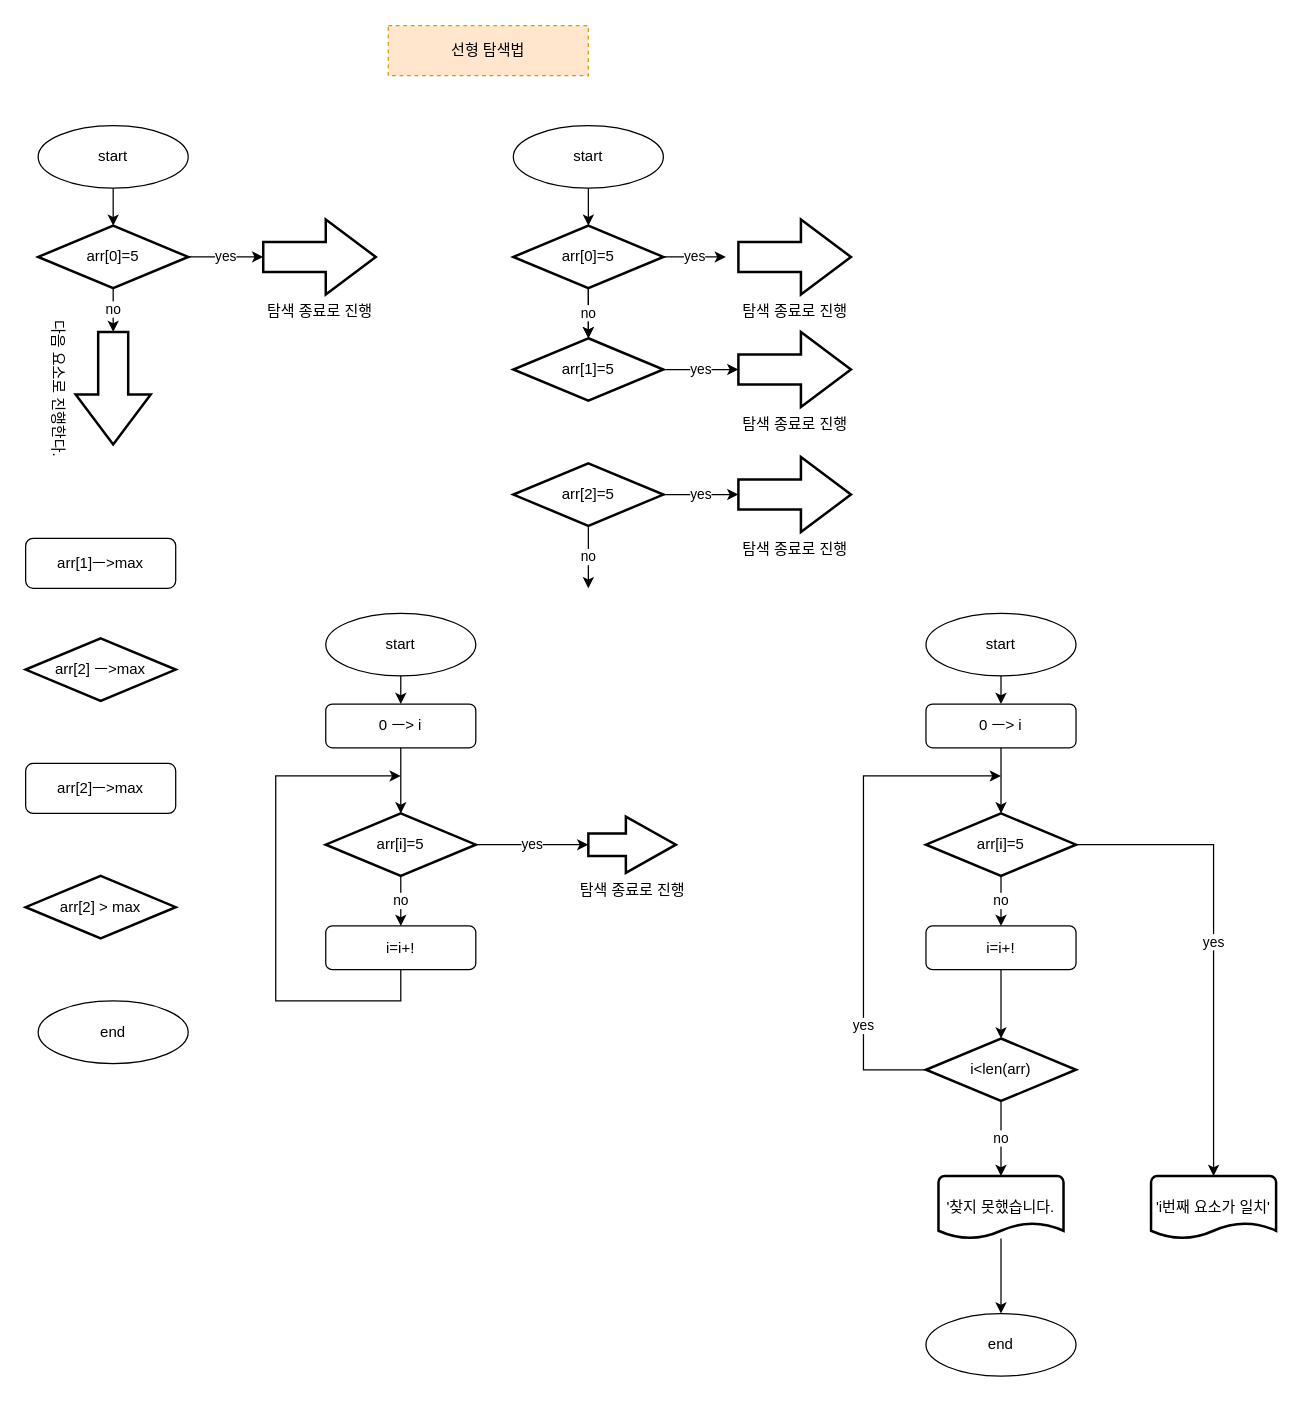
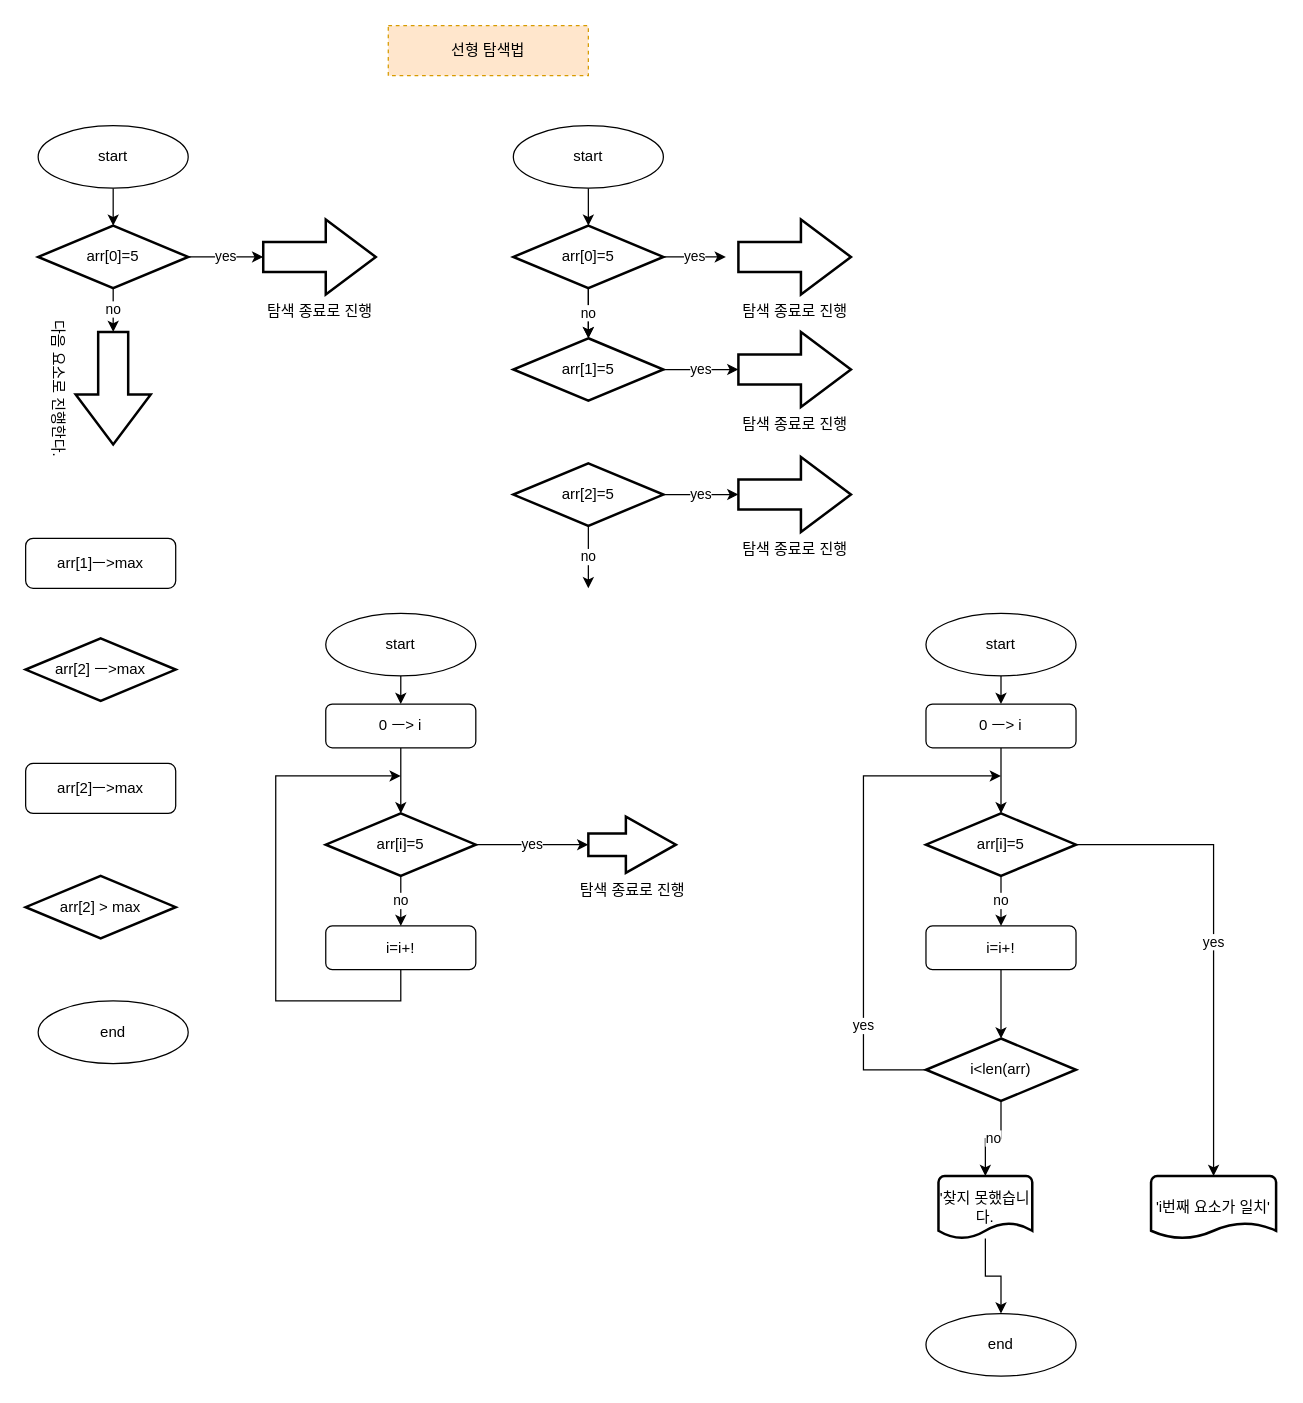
  <mxCell id="0" />
  <mxCell id="1" parent="0" />
  <mxCell id="2" value="선형 탐색법" style="rounded=0;whiteSpace=wrap;html=1;fillColor=#ffe6cc;strokeColor=#d79b00;dashed=1;" vertex="1" parent="1"><mxGeometry x="310" y="20" width="160" height="40" as="geometry" /></mxCell>
  <mxCell id="3" style="edgeStyle=orthogonalEdgeStyle;rounded=0;orthogonalLoop=1;jettySize=auto;html=1;" edge="1" parent="1" source="4"><mxGeometry relative="1" as="geometry"><mxPoint x="90" y="180" as="targetPoint" /></mxGeometry></mxCell>
  <mxCell id="4" value="start" style="ellipse;whiteSpace=wrap;html=1;" vertex="1" parent="1"><mxGeometry x="30" y="100" width="120" height="50" as="geometry" /></mxCell>
  <mxCell id="5" value="end" style="ellipse;whiteSpace=wrap;html=1;" vertex="1" parent="1"><mxGeometry x="30" y="800" width="120" height="50" as="geometry" /></mxCell>
  <mxCell id="6" value="yes" style="edgeStyle=orthogonalEdgeStyle;rounded=0;orthogonalLoop=1;jettySize=auto;html=1;entryX=0;entryY=0.5;entryDx=0;entryDy=0;entryPerimeter=0;" edge="1" parent="1" source="8" target="13"><mxGeometry relative="1" as="geometry" /></mxCell>
  <mxCell id="7" value="no" style="edgeStyle=orthogonalEdgeStyle;rounded=0;orthogonalLoop=1;jettySize=auto;html=1;entryX=0;entryY=0.5;entryDx=0;entryDy=0;entryPerimeter=0;" edge="1" parent="1" source="8" target="14"><mxGeometry relative="1" as="geometry" /></mxCell>
  <mxCell id="8" value="arr[0]=5" style="strokeWidth=2;html=1;shape=mxgraph.flowchart.decision;whiteSpace=wrap;" vertex="1" parent="1"><mxGeometry x="30" y="180" width="120" height="50" as="geometry" /></mxCell>
  <mxCell id="9" value="arr[2] ㅡ&amp;gt;max" style="strokeWidth=2;html=1;shape=mxgraph.flowchart.decision;whiteSpace=wrap;" vertex="1" parent="1"><mxGeometry x="20" y="510" width="120" height="50" as="geometry" /></mxCell>
  <mxCell id="10" value="arr[2] &amp;gt; max" style="strokeWidth=2;html=1;shape=mxgraph.flowchart.decision;whiteSpace=wrap;" vertex="1" parent="1"><mxGeometry x="20" y="700" width="120" height="50" as="geometry" /></mxCell>
  <mxCell id="11" value="arr[1]ㅡ&amp;gt;max" style="rounded=1;whiteSpace=wrap;html=1;" vertex="1" parent="1"><mxGeometry x="20" y="430" width="120" height="40" as="geometry" /></mxCell>
  <mxCell id="12" value="arr[2]ㅡ&amp;gt;max" style="rounded=1;whiteSpace=wrap;html=1;" vertex="1" parent="1"><mxGeometry x="20" y="610" width="120" height="40" as="geometry" /></mxCell>
  <mxCell id="13" value="탐색 종료로 진행" style="verticalLabelPosition=bottom;verticalAlign=top;html=1;strokeWidth=2;shape=mxgraph.arrows2.arrow;dy=0.6;dx=40;notch=0;" vertex="1" parent="1"><mxGeometry x="210" y="175" width="90" height="60" as="geometry" /></mxCell>
  <mxCell id="14" value="다음 요소로 진행한다." style="verticalLabelPosition=bottom;verticalAlign=top;html=1;strokeWidth=2;shape=mxgraph.arrows2.arrow;dy=0.6;dx=40;notch=0;rotation=90;" vertex="1" parent="1"><mxGeometry x="45" y="280" width="90" height="60" as="geometry" /></mxCell>
  <mxCell id="15" style="edgeStyle=orthogonalEdgeStyle;rounded=0;orthogonalLoop=1;jettySize=auto;html=1;" edge="1" source="16" parent="1"><mxGeometry relative="1" as="geometry"><mxPoint x="470" y="180" as="targetPoint" /></mxGeometry></mxCell>
  <mxCell id="16" value="start" style="ellipse;whiteSpace=wrap;html=1;" vertex="1" parent="1"><mxGeometry x="410" y="100" width="120" height="50" as="geometry" /></mxCell>
  <mxCell id="17" style="edgeStyle=orthogonalEdgeStyle;rounded=0;orthogonalLoop=1;jettySize=auto;html=1;" edge="1" parent="1" source="20" target="22"><mxGeometry relative="1" as="geometry" /></mxCell>
  <mxCell id="18" value="yes" style="edgeStyle=orthogonalEdgeStyle;rounded=0;orthogonalLoop=1;jettySize=auto;html=1;" edge="1" parent="1" source="20"><mxGeometry relative="1" as="geometry"><mxPoint x="580" y="205" as="targetPoint" /></mxGeometry></mxCell>
  <mxCell id="19" value="no" style="edgeStyle=orthogonalEdgeStyle;rounded=0;orthogonalLoop=1;jettySize=auto;html=1;" edge="1" parent="1" source="20" target="22"><mxGeometry relative="1" as="geometry" /></mxCell>
  <mxCell id="20" value="arr[0]=5" style="strokeWidth=2;html=1;shape=mxgraph.flowchart.decision;whiteSpace=wrap;" vertex="1" parent="1"><mxGeometry x="410" y="180" width="120" height="50" as="geometry" /></mxCell>
  <mxCell id="21" value="yes" style="edgeStyle=orthogonalEdgeStyle;rounded=0;orthogonalLoop=1;jettySize=auto;html=1;" edge="1" parent="1" source="22" target="27"><mxGeometry relative="1" as="geometry" /></mxCell>
  <mxCell id="22" value="arr[1]=5" style="strokeWidth=2;html=1;shape=mxgraph.flowchart.decision;whiteSpace=wrap;" vertex="1" parent="1"><mxGeometry x="410" y="270" width="120" height="50" as="geometry" /></mxCell>
  <mxCell id="23" value="yes" style="edgeStyle=orthogonalEdgeStyle;rounded=0;orthogonalLoop=1;jettySize=auto;html=1;" edge="1" parent="1" source="25" target="28"><mxGeometry relative="1" as="geometry" /></mxCell>
  <mxCell id="24" value="no" style="edgeStyle=orthogonalEdgeStyle;rounded=0;orthogonalLoop=1;jettySize=auto;html=1;" edge="1" parent="1" source="25"><mxGeometry relative="1" as="geometry"><mxPoint x="470" y="470" as="targetPoint" /></mxGeometry></mxCell>
  <mxCell id="25" value="arr[2]=5" style="strokeWidth=2;html=1;shape=mxgraph.flowchart.decision;whiteSpace=wrap;" vertex="1" parent="1"><mxGeometry x="410" y="370" width="120" height="50" as="geometry" /></mxCell>
  <mxCell id="26" value="탐색 종료로 진행" style="verticalLabelPosition=bottom;verticalAlign=top;html=1;strokeWidth=2;shape=mxgraph.arrows2.arrow;dy=0.6;dx=40;notch=0;" vertex="1" parent="1"><mxGeometry x="590" y="175" width="90" height="60" as="geometry" /></mxCell>
  <mxCell id="27" value="탐색 종료로 진행" style="verticalLabelPosition=bottom;verticalAlign=top;html=1;strokeWidth=2;shape=mxgraph.arrows2.arrow;dy=0.6;dx=40;notch=0;" vertex="1" parent="1"><mxGeometry x="590" y="265" width="90" height="60" as="geometry" /></mxCell>
  <mxCell id="28" value="탐색 종료로 진행" style="verticalLabelPosition=bottom;verticalAlign=top;html=1;strokeWidth=2;shape=mxgraph.arrows2.arrow;dy=0.6;dx=40;notch=0;" vertex="1" parent="1"><mxGeometry x="590" y="365" width="90" height="60" as="geometry" /></mxCell>
  <mxCell id="29" value="" style="edgeStyle=orthogonalEdgeStyle;rounded=0;orthogonalLoop=1;jettySize=auto;html=1;" edge="1" parent="1" source="30" target="35"><mxGeometry relative="1" as="geometry" /></mxCell>
  <mxCell id="30" value="start" style="ellipse;whiteSpace=wrap;html=1;" vertex="1" parent="1"><mxGeometry x="260" y="490" width="120" height="50" as="geometry" /></mxCell>
  <mxCell id="31" value="no" style="edgeStyle=orthogonalEdgeStyle;rounded=0;orthogonalLoop=1;jettySize=auto;html=1;entryX=0.5;entryY=0;entryDx=0;entryDy=0;" edge="1" parent="1" source="33" target="37"><mxGeometry relative="1" as="geometry" /></mxCell>
  <mxCell id="32" value="yes" style="edgeStyle=orthogonalEdgeStyle;rounded=0;orthogonalLoop=1;jettySize=auto;html=1;exitX=1;exitY=0.5;exitDx=0;exitDy=0;exitPerimeter=0;entryX=0;entryY=0.5;entryDx=0;entryDy=0;entryPerimeter=0;" edge="1" parent="1" source="33" target="38"><mxGeometry relative="1" as="geometry" /></mxCell>
  <mxCell id="33" value="arr[i]=5" style="strokeWidth=2;html=1;shape=mxgraph.flowchart.decision;whiteSpace=wrap;" vertex="1" parent="1"><mxGeometry x="260" y="650" width="120" height="50" as="geometry" /></mxCell>
  <mxCell id="34" style="edgeStyle=orthogonalEdgeStyle;rounded=0;orthogonalLoop=1;jettySize=auto;html=1;" edge="1" parent="1" source="35" target="33"><mxGeometry relative="1" as="geometry" /></mxCell>
  <mxCell id="35" value="0 ㅡ&amp;gt; i" style="rounded=1;whiteSpace=wrap;html=1;" vertex="1" parent="1"><mxGeometry x="260" y="562.5" width="120" height="35" as="geometry" /></mxCell>
  <mxCell id="36" style="edgeStyle=orthogonalEdgeStyle;rounded=0;orthogonalLoop=1;jettySize=auto;html=1;" edge="1" parent="1" source="37"><mxGeometry relative="1" as="geometry"><mxPoint x="320" y="620" as="targetPoint" /><Array as="points"><mxPoint x="320" y="800" /><mxPoint x="220" y="800" /></Array></mxGeometry></mxCell>
  <mxCell id="37" value="i=i+!" style="rounded=1;whiteSpace=wrap;html=1;" vertex="1" parent="1"><mxGeometry x="260" y="740" width="120" height="35" as="geometry" /></mxCell>
  <mxCell id="38" value="탐색 종료로 진행" style="verticalLabelPosition=bottom;verticalAlign=top;html=1;strokeWidth=2;shape=mxgraph.arrows2.arrow;dy=0.6;dx=40;notch=0;" vertex="1" parent="1"><mxGeometry x="470" y="652.5" width="70" height="45" as="geometry" /></mxCell>
  <mxCell id="39" value="" style="edgeStyle=orthogonalEdgeStyle;rounded=0;orthogonalLoop=1;jettySize=auto;html=1;" edge="1" source="40" target="45" parent="1"><mxGeometry relative="1" as="geometry" /></mxCell>
  <mxCell id="40" value="start" style="ellipse;whiteSpace=wrap;html=1;" vertex="1" parent="1"><mxGeometry x="740" y="490" width="120" height="50" as="geometry" /></mxCell>
  <mxCell id="41" value="no" style="edgeStyle=orthogonalEdgeStyle;rounded=0;orthogonalLoop=1;jettySize=auto;html=1;entryX=0.5;entryY=0;entryDx=0;entryDy=0;" edge="1" source="43" target="47" parent="1"><mxGeometry relative="1" as="geometry" /></mxCell>
  <mxCell id="42" value="yes" style="edgeStyle=orthogonalEdgeStyle;rounded=0;orthogonalLoop=1;jettySize=auto;html=1;exitX=1;exitY=0.5;exitDx=0;exitDy=0;exitPerimeter=0;entryX=0.5;entryY=0;entryDx=0;entryDy=0;entryPerimeter=0;" edge="1" source="43" target="54" parent="1"><mxGeometry relative="1" as="geometry"><mxPoint x="950" y="675" as="targetPoint" /></mxGeometry></mxCell>
  <mxCell id="43" value="arr[i]=5" style="strokeWidth=2;html=1;shape=mxgraph.flowchart.decision;whiteSpace=wrap;" vertex="1" parent="1"><mxGeometry x="740" y="650" width="120" height="50" as="geometry" /></mxCell>
  <mxCell id="44" style="edgeStyle=orthogonalEdgeStyle;rounded=0;orthogonalLoop=1;jettySize=auto;html=1;" edge="1" source="45" target="43" parent="1"><mxGeometry relative="1" as="geometry" /></mxCell>
  <mxCell id="45" value="0 ㅡ&amp;gt; i" style="rounded=1;whiteSpace=wrap;html=1;" vertex="1" parent="1"><mxGeometry x="740" y="562.5" width="120" height="35" as="geometry" /></mxCell>
  <mxCell id="46" style="edgeStyle=orthogonalEdgeStyle;rounded=0;orthogonalLoop=1;jettySize=auto;html=1;" edge="1" parent="1" source="47" target="50"><mxGeometry relative="1" as="geometry" /></mxCell>
  <mxCell id="47" value="i=i+!" style="rounded=1;whiteSpace=wrap;html=1;" vertex="1" parent="1"><mxGeometry x="740" y="740" width="120" height="35" as="geometry" /></mxCell>
  <mxCell id="48" value="no" style="edgeStyle=orthogonalEdgeStyle;rounded=0;orthogonalLoop=1;jettySize=auto;html=1;" edge="1" parent="1" source="50" target="52"><mxGeometry relative="1" as="geometry" /></mxCell>
  <mxCell id="49" value="yes" style="edgeStyle=orthogonalEdgeStyle;rounded=0;orthogonalLoop=1;jettySize=auto;html=1;" edge="1" parent="1" source="50"><mxGeometry x="-0.57" relative="1" as="geometry"><mxPoint x="800" y="620" as="targetPoint" /><Array as="points"><mxPoint x="690" y="855" /><mxPoint x="690" y="620" /></Array><mxPoint as="offset" /></mxGeometry></mxCell>
  <mxCell id="50" value="i&amp;lt;len(arr)" style="strokeWidth=2;html=1;shape=mxgraph.flowchart.decision;whiteSpace=wrap;" vertex="1" parent="1"><mxGeometry x="740" y="830" width="120" height="50" as="geometry" /></mxCell>
  <mxCell id="51" style="edgeStyle=orthogonalEdgeStyle;rounded=0;orthogonalLoop=1;jettySize=auto;html=1;entryX=0.5;entryY=0;entryDx=0;entryDy=0;" edge="1" parent="1" source="52" target="53"><mxGeometry relative="1" as="geometry" /></mxCell>
- <mxCell id="52" value="'찾지 못했습니다." style="strokeWidth=2;html=1;shape=mxgraph.flowchart.document2;whiteSpace=wrap;size=0.25;" vertex="1" parent="1"><mxGeometry x="750" y="940" width="100" height="50" as="geometry" /></mxCell>
+ <mxCell id="52" value="'찾지 못했습니다." style="strokeWidth=2;html=1;shape=mxgraph.flowchart.document2;whiteSpace=wrap;size=0.25;" vertex="1" parent="1"><mxGeometry x="750" y="940" width="75" height="50" as="geometry" /></mxCell>
  <mxCell id="53" value="end" style="ellipse;whiteSpace=wrap;html=1;" vertex="1" parent="1"><mxGeometry x="740" y="1050" width="120" height="50" as="geometry" /></mxCell>
  <mxCell id="54" value="'i번째 요소가 일치'" style="strokeWidth=2;html=1;shape=mxgraph.flowchart.document2;whiteSpace=wrap;size=0.25;" vertex="1" parent="1"><mxGeometry x="920" y="940" width="100" height="50" as="geometry" /></mxCell>
